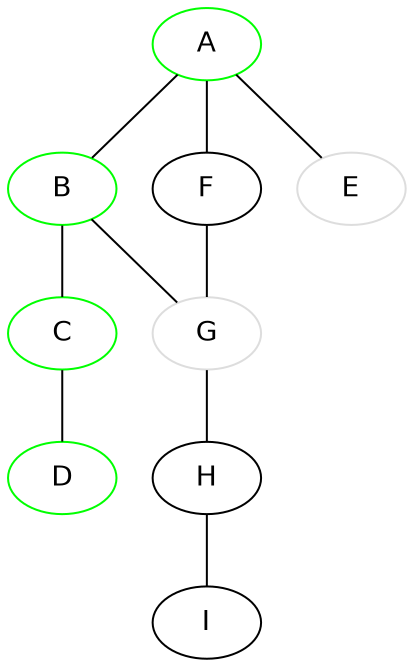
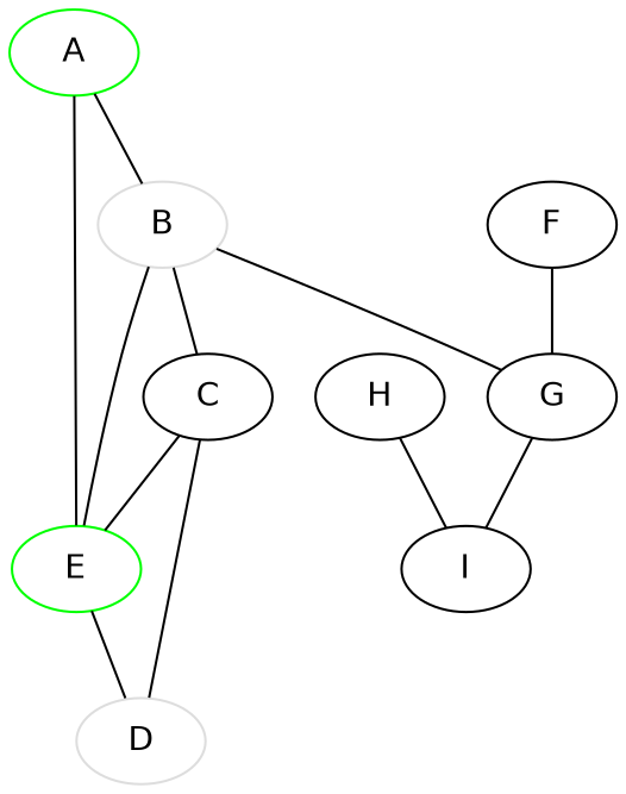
  strict graph {
    fontname="DejaVu Sans"
    node [color="#000000" fontname="DejaVu Sans"]
    edge [fontname="DejaVu Sans"]
    A [color="#00FF00"]
-   B [color="#00FF00"]
+   B [color="#DDDDDD"]
    F
-   E [color="#DDDDDD"]
-   C [color="#00FF00"]
-   G [color="#DDDDDD"]
-   D [color="#00FF00"]
+   E [color="#00FF00"]
+   C
+   G
+   D [color="#DDDDDD"]
    H
    I
    A -- B
-   A -- F
    A -- E
+   B -- E
    B -- C
    B -- G
    F -- G
+   E -- D
+   C -- E
    C -- D
-   G -- H
+   G -- I
    H -- I
  }
